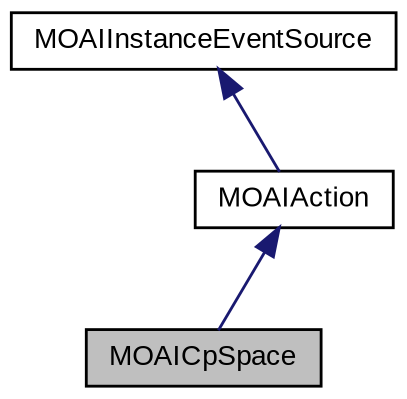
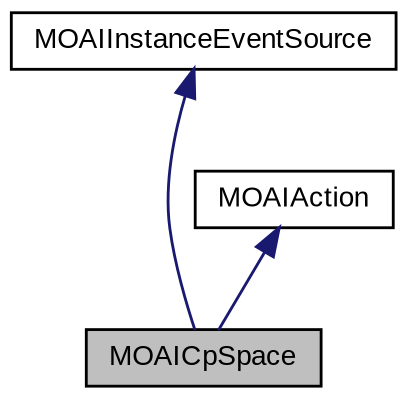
  digraph {
    fontname="Liberation Sans"
    node [color=black fillcolor=white fontname="Liberation Sans" fontsize=10 shape=record style=filled]
    edge [color=midnightblue dir=back fontname="Liberation Sans" fontsize=10 labelfontname=FreeSans labelfontsize=10 style=solid]
    n1 [fillcolor=grey75 fontcolor=black height=0.2 label=MOAICpSpace width=0.4]
    n2 [height=0.2 label=MOAIAction width=0.4]
    n3 [height=0.2 label=MOAIInstanceEventSource width=0.4]
    n2 -> n1
-   n3 -> n2
+   n3 -> n1
  }
